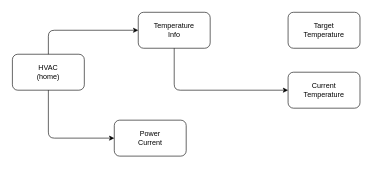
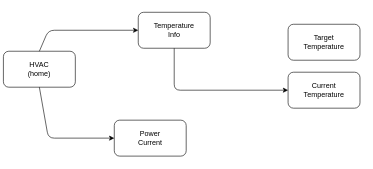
  <mxCell id="0" />
  <mxCell id="1" parent="0" />
  <mxCell id="2" value="Temperature&lt;br&gt;Info" style="rounded=1;whiteSpace=wrap;html=1;" vertex="1" parent="1"><mxGeometry x="230" y="20" width="120" height="60" as="geometry" /></mxCell>
- <mxCell id="3" value="Target&lt;br&gt;Temperature" style="rounded=1;whiteSpace=wrap;html=1;" vertex="1" parent="1"><mxGeometry x="480" y="20" width="120" height="60" as="geometry" /></mxCell>
+ <mxCell id="3" value="Target&lt;br&gt;Temperature" style="rounded=1;whiteSpace=wrap;html=1;" vertex="1" parent="1"><mxGeometry x="480" y="40" width="120" height="60" as="geometry" /></mxCell>
  <mxCell id="4" value="Current&lt;br&gt;Temperature" style="rounded=1;whiteSpace=wrap;html=1;" vertex="1" parent="1"><mxGeometry x="480" y="120" width="120" height="60" as="geometry" /></mxCell>
  <mxCell id="5" value="" style="endArrow=classic;html=1;exitX=0.5;exitY=1;exitDx=0;exitDy=0;entryX=0;entryY=0.5;entryDx=0;entryDy=0;" edge="1" parent="1" source="2" target="4"><mxGeometry width="50" height="50" relative="1" as="geometry"><mxPoint x="360" y="60" as="sourcePoint" /><mxPoint x="490" y="60" as="targetPoint" /><Array as="points"><mxPoint x="290" y="150" /></Array></mxGeometry></mxCell>
  <mxCell id="6" value="Power&lt;br&gt;Current" style="rounded=1;whiteSpace=wrap;html=1;" vertex="1" parent="1"><mxGeometry x="190" y="200" width="120" height="60" as="geometry" /></mxCell>
- <mxCell id="7" value="HVAC&lt;br&gt;(home)" style="rounded=1;whiteSpace=wrap;html=1;" vertex="1" parent="1"><mxGeometry x="20" y="90" width="120" height="60" as="geometry" /></mxCell>
+ <mxCell id="7" value="HVAC&lt;br&gt;(home)" style="rounded=1;whiteSpace=wrap;html=1;" vertex="1" parent="1"><mxGeometry x="5" y="85" width="120" height="60" as="geometry" /></mxCell>
  <mxCell id="8" value="" style="endArrow=classic;html=1;exitX=0.5;exitY=0;exitDx=0;exitDy=0;entryX=0;entryY=0.5;entryDx=0;entryDy=0;" edge="1" parent="1" source="7" target="2"><mxGeometry width="50" height="50" relative="1" as="geometry"><mxPoint x="300" y="90" as="sourcePoint" /><mxPoint x="490" y="160" as="targetPoint" /><Array as="points"><mxPoint x="80" y="50" /></Array></mxGeometry></mxCell>
  <mxCell id="9" value="" style="endArrow=classic;html=1;exitX=0.5;exitY=1;exitDx=0;exitDy=0;entryX=0;entryY=0.5;entryDx=0;entryDy=0;" edge="1" parent="1" source="7" target="6"><mxGeometry width="50" height="50" relative="1" as="geometry"><mxPoint x="90" y="210" as="sourcePoint" /><mxPoint x="240" y="170" as="targetPoint" /><Array as="points"><mxPoint x="80" y="230" /></Array></mxGeometry></mxCell>
